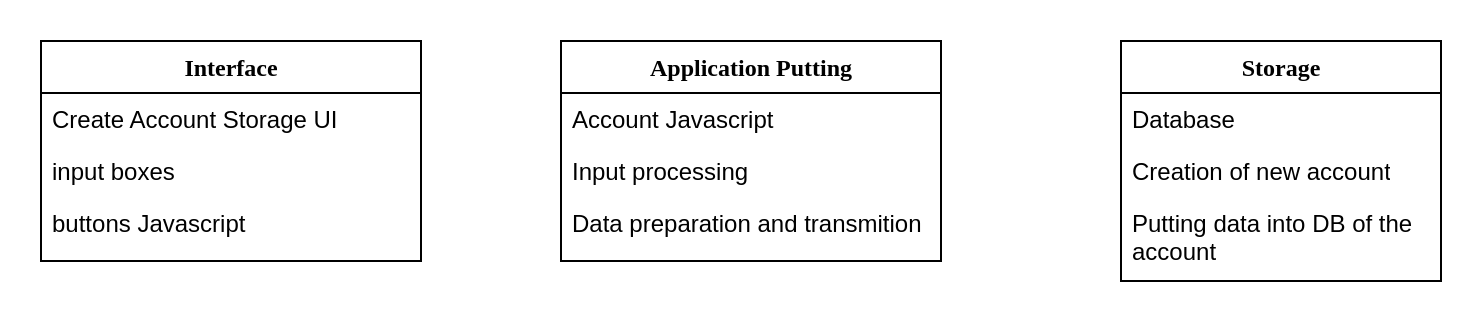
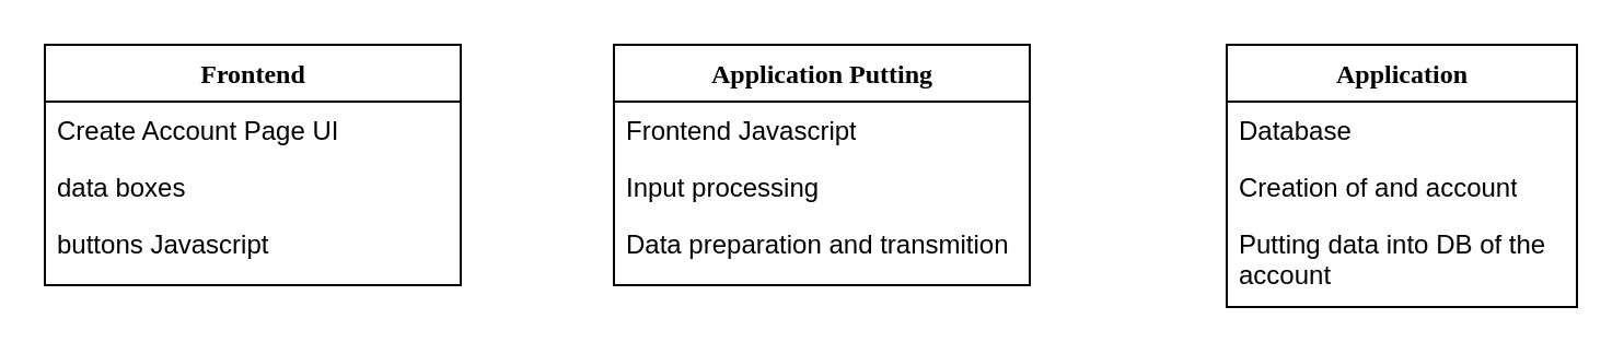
  <mxCell id="0" />
  <mxCell id="1" parent="0" />
- <mxCell id="2" value="Interface" style="swimlane;html=1;fontStyle=1;align=center;verticalAlign=top;childLayout=stackLayout;horizontal=1;startSize=26;horizontalStack=0;resizeParent=1;resizeLast=0;collapsible=1;marginBottom=0;swimlaneFillColor=#ffffff;rounded=0;shadow=0;comic=0;labelBackgroundColor=none;strokeColor=#000000;strokeWidth=1;fillColor=none;fontFamily=Verdana;fontSize=12;fontColor=#000000;" parent="1" vertex="1"><mxGeometry x="20" y="20" width="190" height="110" as="geometry" /></mxCell>
- <mxCell id="3" value="Create Account Storage UI" style="text;html=1;strokeColor=none;fillColor=none;align=left;verticalAlign=top;spacingLeft=4;spacingRight=4;whiteSpace=wrap;overflow=hidden;rotatable=0;points=[[0,0.5],[1,0.5]];portConstraint=eastwest;" parent="2" vertex="1"><mxGeometry y="26" width="190" height="26" as="geometry" /></mxCell>
- <mxCell id="4" value="input boxes" style="text;html=1;strokeColor=none;fillColor=none;align=left;verticalAlign=top;spacingLeft=4;spacingRight=4;whiteSpace=wrap;overflow=hidden;rotatable=0;points=[[0,0.5],[1,0.5]];portConstraint=eastwest;" parent="2" vertex="1"><mxGeometry y="52" width="190" height="26" as="geometry" /></mxCell>
+ <mxCell id="2" value="Frontend" style="swimlane;html=1;fontStyle=1;align=center;verticalAlign=top;childLayout=stackLayout;horizontal=1;startSize=26;horizontalStack=0;resizeParent=1;resizeLast=0;collapsible=1;marginBottom=0;swimlaneFillColor=#ffffff;rounded=0;shadow=0;comic=0;labelBackgroundColor=none;strokeColor=#000000;strokeWidth=1;fillColor=none;fontFamily=Verdana;fontSize=12;fontColor=#000000;" parent="1" vertex="1"><mxGeometry x="20" y="20" width="190" height="110" as="geometry" /></mxCell>
+ <mxCell id="3" value="Create Account Page UI" style="text;html=1;strokeColor=none;fillColor=none;align=left;verticalAlign=top;spacingLeft=4;spacingRight=4;whiteSpace=wrap;overflow=hidden;rotatable=0;points=[[0,0.5],[1,0.5]];portConstraint=eastwest;" parent="2" vertex="1"><mxGeometry y="26" width="190" height="26" as="geometry" /></mxCell>
+ <mxCell id="4" value="data boxes" style="text;html=1;strokeColor=none;fillColor=none;align=left;verticalAlign=top;spacingLeft=4;spacingRight=4;whiteSpace=wrap;overflow=hidden;rotatable=0;points=[[0,0.5],[1,0.5]];portConstraint=eastwest;" parent="2" vertex="1"><mxGeometry y="52" width="190" height="26" as="geometry" /></mxCell>
  <mxCell id="5" value="buttons Javascript" style="text;html=1;strokeColor=none;fillColor=none;align=left;verticalAlign=top;spacingLeft=4;spacingRight=4;whiteSpace=wrap;overflow=hidden;rotatable=0;points=[[0,0.5],[1,0.5]];portConstraint=eastwest;" vertex="1" parent="2"><mxGeometry y="78" width="190" height="26" as="geometry" /></mxCell>
- <mxCell id="6" value="Storage" style="swimlane;html=1;fontStyle=1;align=center;verticalAlign=top;childLayout=stackLayout;horizontal=1;startSize=26;horizontalStack=0;resizeParent=1;resizeLast=0;collapsible=1;marginBottom=0;swimlaneFillColor=#ffffff;rounded=0;shadow=0;comic=0;labelBackgroundColor=none;strokeColor=#000000;strokeWidth=1;fillColor=none;fontFamily=Verdana;fontSize=12;fontColor=#000000;" vertex="1" parent="1"><mxGeometry x="560" y="20" width="160" height="120" as="geometry" /></mxCell>
+ <mxCell id="6" value="Application" style="swimlane;html=1;fontStyle=1;align=center;verticalAlign=top;childLayout=stackLayout;horizontal=1;startSize=26;horizontalStack=0;resizeParent=1;resizeLast=0;collapsible=1;marginBottom=0;swimlaneFillColor=#ffffff;rounded=0;shadow=0;comic=0;labelBackgroundColor=none;strokeColor=#000000;strokeWidth=1;fillColor=none;fontFamily=Verdana;fontSize=12;fontColor=#000000;" vertex="1" parent="1"><mxGeometry x="560" y="20" width="160" height="120" as="geometry" /></mxCell>
  <mxCell id="7" value="Database" style="text;html=1;strokeColor=none;fillColor=none;align=left;verticalAlign=top;spacingLeft=4;spacingRight=4;whiteSpace=wrap;overflow=hidden;rotatable=0;points=[[0,0.5],[1,0.5]];portConstraint=eastwest;" vertex="1" parent="6"><mxGeometry y="26" width="160" height="26" as="geometry" /></mxCell>
- <mxCell id="8" value="Creation of new account" style="text;html=1;strokeColor=none;fillColor=none;align=left;verticalAlign=top;spacingLeft=4;spacingRight=4;whiteSpace=wrap;overflow=hidden;rotatable=0;points=[[0,0.5],[1,0.5]];portConstraint=eastwest;" vertex="1" parent="6"><mxGeometry y="52" width="160" height="26" as="geometry" /></mxCell>
+ <mxCell id="8" value="Creation of and account" style="text;html=1;strokeColor=none;fillColor=none;align=left;verticalAlign=top;spacingLeft=4;spacingRight=4;whiteSpace=wrap;overflow=hidden;rotatable=0;points=[[0,0.5],[1,0.5]];portConstraint=eastwest;" vertex="1" parent="6"><mxGeometry y="52" width="160" height="26" as="geometry" /></mxCell>
  <mxCell id="9" value="Putting data into DB of the account" style="text;html=1;strokeColor=none;fillColor=none;align=left;verticalAlign=top;spacingLeft=4;spacingRight=4;whiteSpace=wrap;overflow=hidden;rotatable=0;points=[[0,0.5],[1,0.5]];portConstraint=eastwest;" vertex="1" parent="6"><mxGeometry y="78" width="160" height="42" as="geometry" /></mxCell>
  <mxCell id="10" value="Application Putting" style="swimlane;html=1;fontStyle=1;align=center;verticalAlign=top;childLayout=stackLayout;horizontal=1;startSize=26;horizontalStack=0;resizeParent=1;resizeLast=0;collapsible=1;marginBottom=0;swimlaneFillColor=#ffffff;rounded=0;shadow=0;comic=0;labelBackgroundColor=none;strokeColor=#000000;strokeWidth=1;fillColor=none;fontFamily=Verdana;fontSize=12;fontColor=#000000;" vertex="1" parent="1"><mxGeometry x="280" y="20" width="190" height="110" as="geometry" /></mxCell>
- <mxCell id="11" value="Account Javascript" style="text;html=1;strokeColor=none;fillColor=none;align=left;verticalAlign=top;spacingLeft=4;spacingRight=4;whiteSpace=wrap;overflow=hidden;rotatable=0;points=[[0,0.5],[1,0.5]];portConstraint=eastwest;" vertex="1" parent="10"><mxGeometry y="26" width="190" height="26" as="geometry" /></mxCell>
+ <mxCell id="11" value="Frontend Javascript" style="text;html=1;strokeColor=none;fillColor=none;align=left;verticalAlign=top;spacingLeft=4;spacingRight=4;whiteSpace=wrap;overflow=hidden;rotatable=0;points=[[0,0.5],[1,0.5]];portConstraint=eastwest;" vertex="1" parent="10"><mxGeometry y="26" width="190" height="26" as="geometry" /></mxCell>
  <mxCell id="12" value="Input processing&amp;nbsp;" style="text;html=1;strokeColor=none;fillColor=none;align=left;verticalAlign=top;spacingLeft=4;spacingRight=4;whiteSpace=wrap;overflow=hidden;rotatable=0;points=[[0,0.5],[1,0.5]];portConstraint=eastwest;" vertex="1" parent="10"><mxGeometry y="52" width="190" height="26" as="geometry" /></mxCell>
  <mxCell id="13" value="Data preparation and transmition" style="text;html=1;strokeColor=none;fillColor=none;align=left;verticalAlign=top;spacingLeft=4;spacingRight=4;whiteSpace=wrap;overflow=hidden;rotatable=0;points=[[0,0.5],[1,0.5]];portConstraint=eastwest;" vertex="1" parent="10"><mxGeometry y="78" width="190" height="26" as="geometry" /></mxCell>
